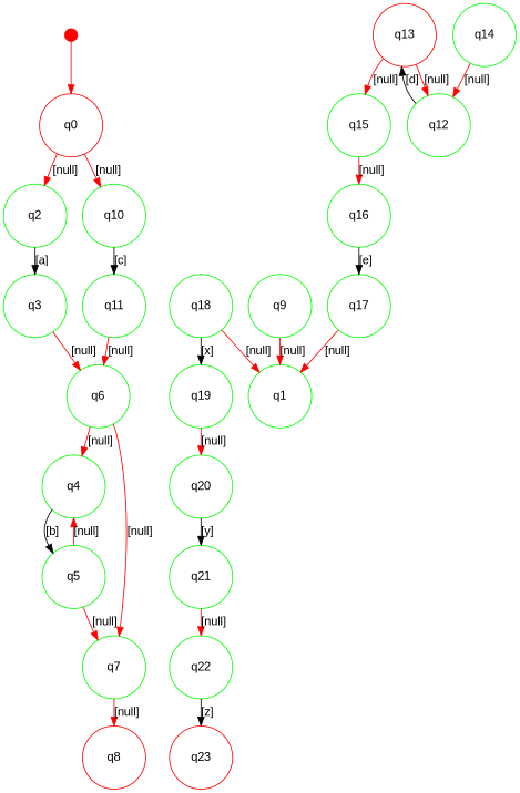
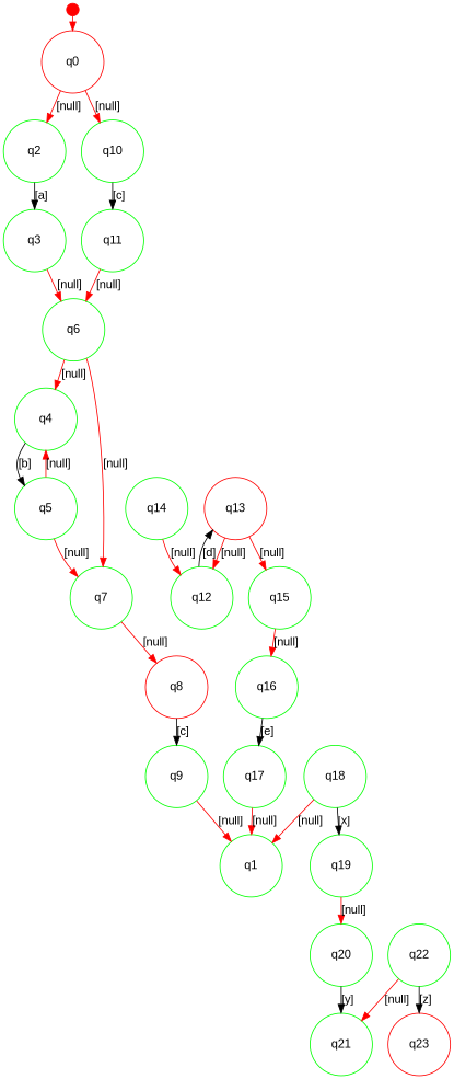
  digraph {
    rankdir=TB
    ranksep=.2
    node [color=green fixedsize=true fontname=Arial fontsize=14 shape=circle]
    edge [color=red fontname=Arial fontsize=14]
    -1 [color=red shape=point width=0.2]
    n2 [color=red label=q0 width=1]
    n3 [label=q2 width=1]
    n4 [label=q10 width=1]
    n5 [label=q3 width=1]
    n6 [label=q11 width=1]
    n7 [label=q1 width=1]
    n8 [label=q18 width=1]
    n9 [label=q19 width=1]
    n10 [label=q6 width=1]
    n11 [label=q4 width=1]
    n12 [label=q7 width=1]
    n13 [label=q5 width=1]
    n14 [color=red label=q8 width=1]
    n15 [label=q9 width=1]
    n16 [label=q14 width=1]
    n17 [label=q12 width=1]
    n18 [color=red label=q13 width=1]
    n19 [label=q15 width=1]
    n20 [label=q16 width=1]
    n21 [label=q17 width=1]
    n22 [label=q20 width=1]
    n23 [label=q21 width=1]
    n24 [label=q22 width=1]
    n25 [color=red label=q23 width=1]
    -1 -> n2
    n2 -> n3 [label="[null]"]
    n2 -> n4 [label="[null]"]
    n3 -> n5 [color=black label="[a]"]
    n4 -> n6 [color=black label="[c]"]
    n5 -> n10 [label="[null]"]
    n6 -> n10 [label="[null]"]
    n8 -> n7 [label="[null]"]
    n8 -> n9 [color=black label="[x]"]
    n9 -> n22 [label="[null]"]
    n10 -> n11 [label="[null]"]
    n10 -> n12 [label="[null]"]
    n11 -> n13 [color=black label="[b]"]
    n12 -> n14 [label="[null]"]
    n13 -> n11 [label="[null]"]
    n13 -> n12 [label="[null]"]
+   n14 -> n15 [color=black label="[c]"]
    n15 -> n7 [label="[null]"]
    n16 -> n17 [label="[null]"]
    n17 -> n18 [color=black label="[d]"]
    n18 -> n17 [label="[null]"]
    n18 -> n19 [label="[null]"]
    n19 -> n20 [label="[null]"]
    n20 -> n21 [color=black label="[e]"]
    n21 -> n7 [label="[null]"]
    n22 -> n23 [color=black label="[y]"]
-   n23 -> n24 [label="[null]"]
+   n24 -> n23 [label="[null]"]
    n24 -> n25 [color=black label="[z]"]
  }
